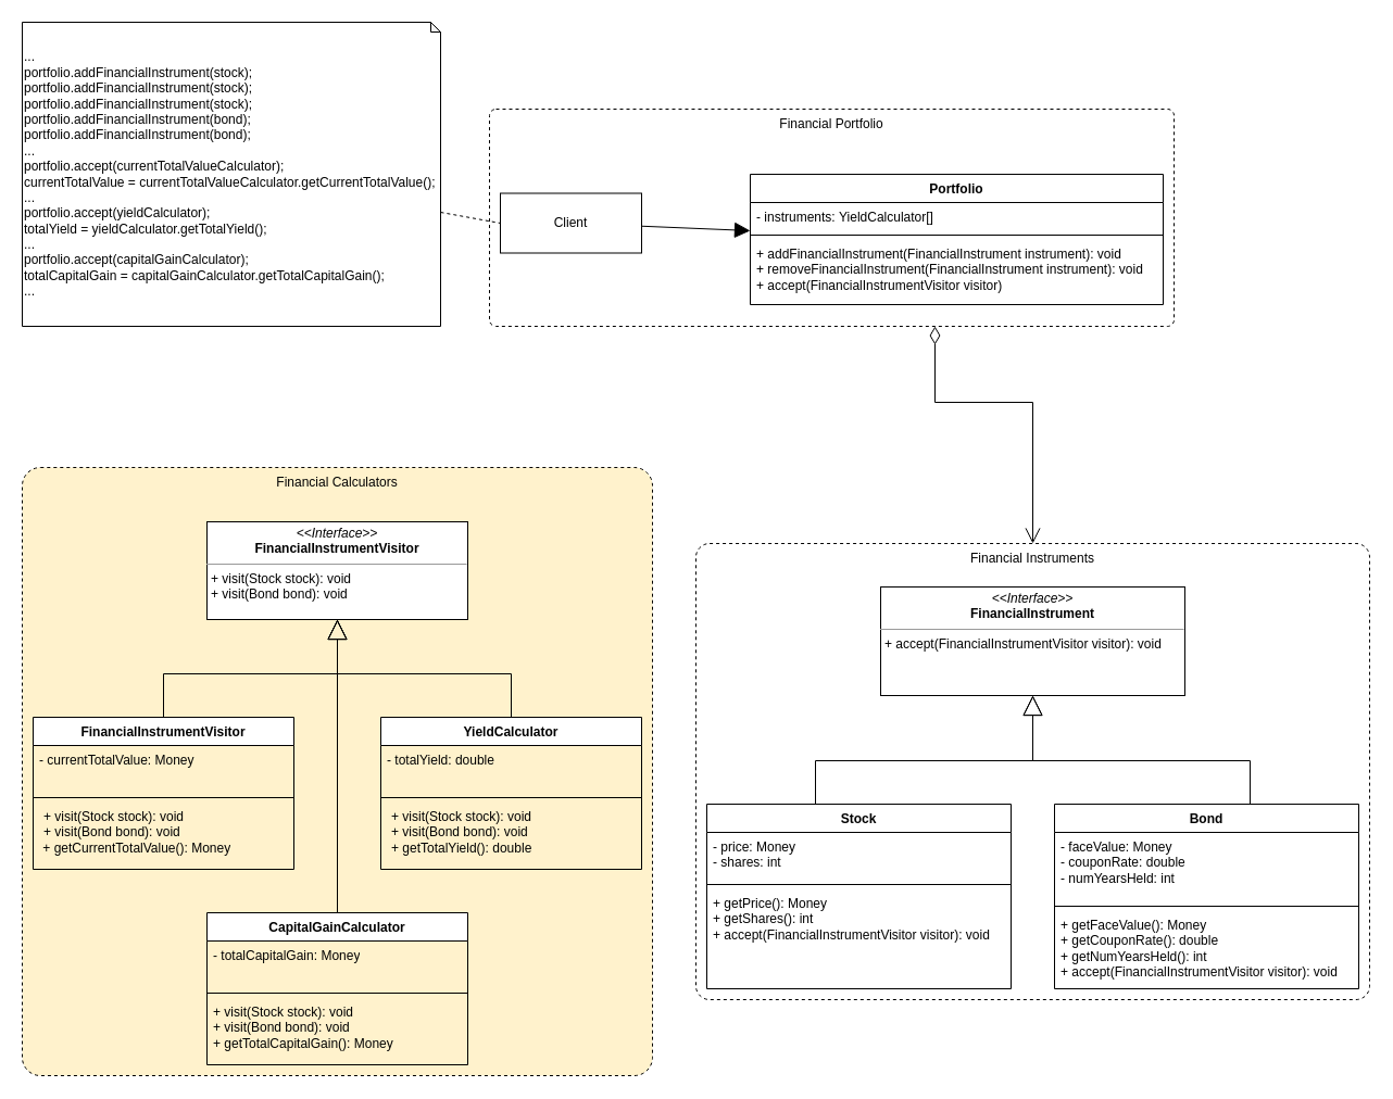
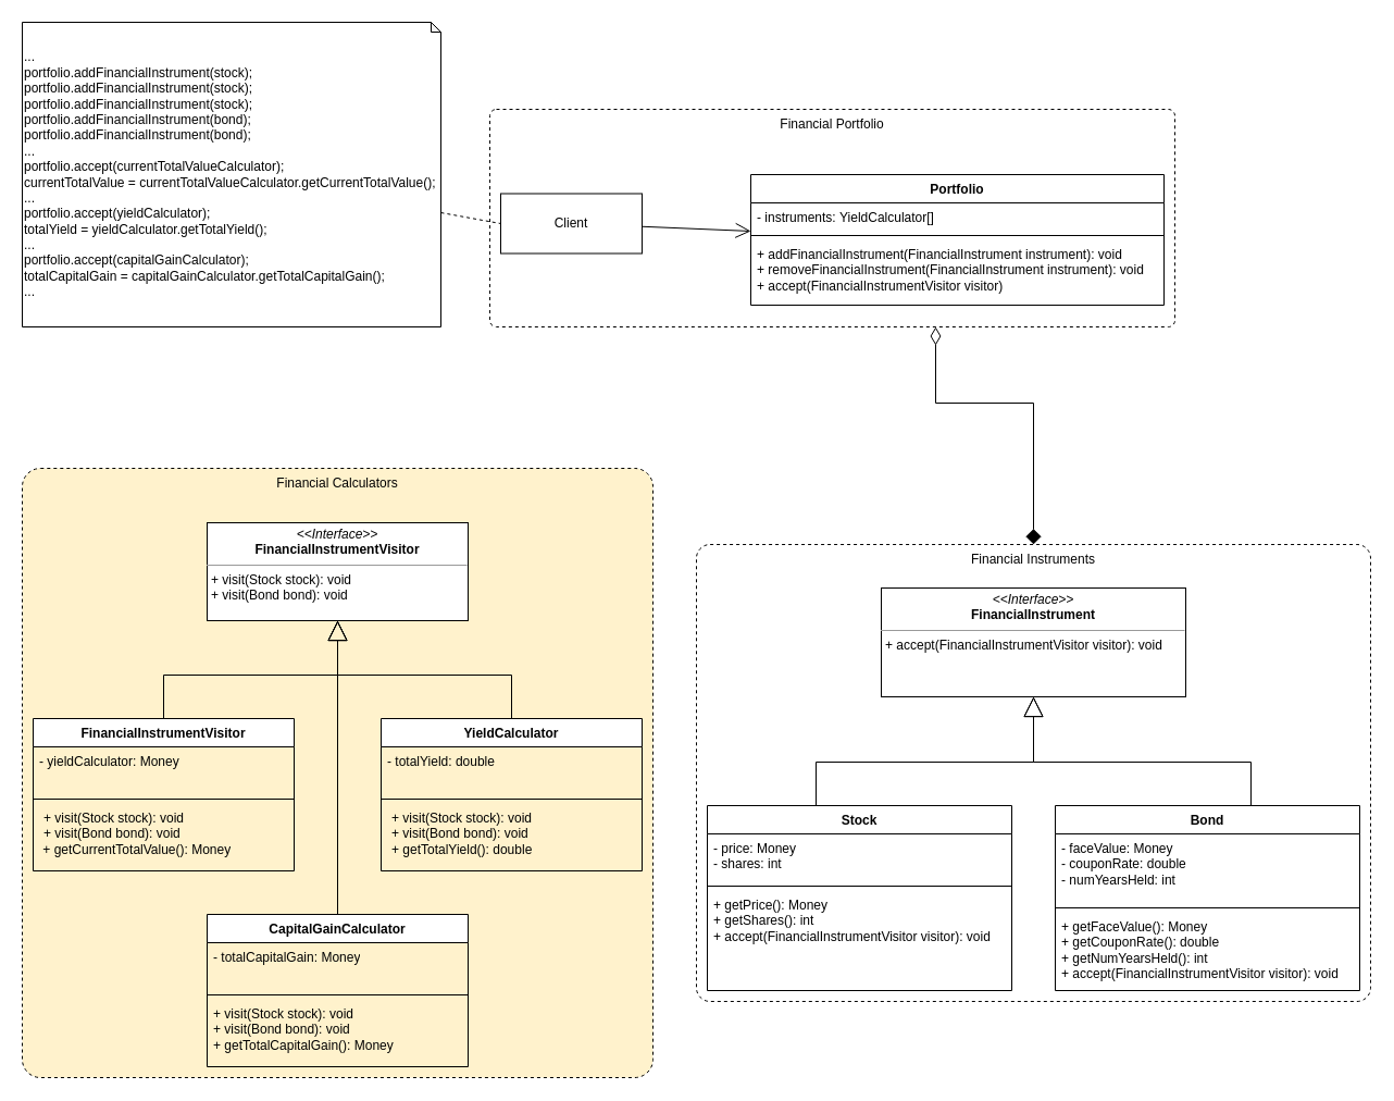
  <mxCell id="0" />
  <mxCell id="1" parent="0" />
  <mxCell id="2" value="Financial Portfolio" style="rounded=1;whiteSpace=wrap;html=1;dashed=1;verticalAlign=top;arcSize=3;" vertex="1" parent="1"><mxGeometry x="450" y="100" width="630" height="200" as="geometry" /></mxCell>
  <mxCell id="3" value="Financial Instruments" style="rounded=1;whiteSpace=wrap;html=1;dashed=1;verticalAlign=top;arcSize=3;" vertex="1" parent="1"><mxGeometry x="640" y="500" width="620" height="420" as="geometry" /></mxCell>
  <mxCell id="4" value="Financial Calculators" style="rounded=1;whiteSpace=wrap;html=1;dashed=1;verticalAlign=top;arcSize=3;fillColor=#fff2cc;" vertex="1" parent="1"><mxGeometry x="20" y="430" width="580" height="560" as="geometry" /></mxCell>
  <mxCell id="5" value="&lt;p style=&quot;margin:0px;margin-top:4px;text-align:center;&quot;&gt;&lt;i&gt;&amp;lt;&amp;lt;Interface&amp;gt;&amp;gt;&lt;/i&gt;&lt;br&gt;&lt;b&gt;FinancialInstrument&lt;/b&gt;&lt;br&gt;&lt;/p&gt;&lt;hr size=&quot;1&quot;&gt;&lt;p style=&quot;margin:0px;margin-left:4px;&quot;&gt;&lt;/p&gt;&lt;p style=&quot;margin:0px;margin-left:4px;&quot;&gt;+ accept(FinancialInstrumentVisitor visitor): void&lt;/p&gt;" style="verticalAlign=top;align=left;overflow=fill;fontSize=12;fontFamily=Helvetica;html=1;whiteSpace=wrap;" vertex="1" parent="1"><mxGeometry x="810" y="540" width="280" height="100" as="geometry" /></mxCell>
  <mxCell id="6" value="Stock" style="swimlane;fontStyle=1;align=center;verticalAlign=top;childLayout=stackLayout;horizontal=1;startSize=26;horizontalStack=0;resizeParent=1;resizeParentMax=0;resizeLast=0;collapsible=1;marginBottom=0;whiteSpace=wrap;html=1;" vertex="1" parent="1"><mxGeometry x="650" y="740" width="280" height="170" as="geometry" /></mxCell>
  <mxCell id="7" value="- price: Money&lt;br&gt;- shares: int" style="text;strokeColor=none;fillColor=none;align=left;verticalAlign=top;spacingLeft=4;spacingRight=4;overflow=hidden;rotatable=0;points=[[0,0.5],[1,0.5]];portConstraint=eastwest;whiteSpace=wrap;html=1;" vertex="1" parent="6"><mxGeometry y="26" width="280" height="44" as="geometry" /></mxCell>
  <mxCell id="8" value="" style="line;strokeWidth=1;fillColor=none;align=left;verticalAlign=middle;spacingTop=-1;spacingLeft=3;spacingRight=3;rotatable=0;labelPosition=right;points=[];portConstraint=eastwest;strokeColor=inherit;" vertex="1" parent="6"><mxGeometry y="70" width="280" height="8" as="geometry" /></mxCell>
  <mxCell id="9" value="+ getPrice(): Money&lt;br&gt;+ getShares(): int&lt;br&gt;+ accept(FinancialInstrumentVisitor visitor): void" style="text;strokeColor=none;fillColor=none;align=left;verticalAlign=top;spacingLeft=4;spacingRight=4;overflow=hidden;rotatable=0;points=[[0,0.5],[1,0.5]];portConstraint=eastwest;whiteSpace=wrap;html=1;" vertex="1" parent="6"><mxGeometry y="78" width="280" height="92" as="geometry" /></mxCell>
  <mxCell id="10" value="Bond" style="swimlane;fontStyle=1;align=center;verticalAlign=top;childLayout=stackLayout;horizontal=1;startSize=26;horizontalStack=0;resizeParent=1;resizeParentMax=0;resizeLast=0;collapsible=1;marginBottom=0;whiteSpace=wrap;html=1;" vertex="1" parent="1"><mxGeometry x="970" y="740" width="280" height="170" as="geometry" /></mxCell>
  <mxCell id="11" value="-&amp;nbsp;faceValue:&amp;nbsp;Money&lt;br&gt;-&amp;nbsp;couponRate:&amp;nbsp;double&lt;br&gt;-&amp;nbsp;numYearsHeld:&amp;nbsp;int" style="text;strokeColor=none;fillColor=none;align=left;verticalAlign=top;spacingLeft=4;spacingRight=4;overflow=hidden;rotatable=0;points=[[0,0.5],[1,0.5]];portConstraint=eastwest;whiteSpace=wrap;html=1;" vertex="1" parent="10"><mxGeometry y="26" width="280" height="64" as="geometry" /></mxCell>
  <mxCell id="12" value="" style="line;strokeWidth=1;fillColor=none;align=left;verticalAlign=middle;spacingTop=-1;spacingLeft=3;spacingRight=3;rotatable=0;labelPosition=right;points=[];portConstraint=eastwest;strokeColor=inherit;" vertex="1" parent="10"><mxGeometry y="90" width="280" height="8" as="geometry" /></mxCell>
  <mxCell id="13" value="+ getFaceValue():&amp;nbsp;Money&lt;br&gt;+&amp;nbsp;getCouponRate():&amp;nbsp;double&lt;br&gt;+&amp;nbsp;getNumYearsHeld(): int&lt;br&gt;+ accept(FinancialInstrumentVisitor visitor): void" style="text;strokeColor=none;fillColor=none;align=left;verticalAlign=top;spacingLeft=4;spacingRight=4;overflow=hidden;rotatable=0;points=[[0,0.5],[1,0.5]];portConstraint=eastwest;whiteSpace=wrap;html=1;" vertex="1" parent="10"><mxGeometry y="98" width="280" height="72" as="geometry" /></mxCell>
  <mxCell id="14" value="" style="endArrow=block;endSize=16;endFill=0;html=1;rounded=0;edgeStyle=orthogonalEdgeStyle;" edge="1" parent="1" source="6" target="5"><mxGeometry width="160" relative="1" as="geometry"><mxPoint x="660" y="710" as="sourcePoint" /><mxPoint x="820" y="710" as="targetPoint" /><Array as="points"><mxPoint x="750" y="700" /><mxPoint x="950" y="700" /></Array><mxPoint as="offset" /></mxGeometry></mxCell>
  <mxCell id="15" value="" style="endArrow=block;endSize=16;endFill=0;html=1;rounded=0;edgeStyle=orthogonalEdgeStyle;" edge="1" parent="1" source="10" target="5"><mxGeometry width="160" relative="1" as="geometry"><mxPoint x="760" y="750" as="sourcePoint" /><mxPoint x="960" y="650" as="targetPoint" /><Array as="points"><mxPoint x="1150" y="700" /><mxPoint x="950" y="700" /></Array><mxPoint as="offset" /></mxGeometry></mxCell>
  <mxCell id="16" value="&lt;p style=&quot;margin:0px;margin-top:4px;text-align:center;&quot;&gt;&lt;i&gt;&amp;lt;&amp;lt;Interface&amp;gt;&amp;gt;&lt;/i&gt;&lt;br&gt;&lt;b&gt;FinancialInstrumentVisitor&lt;/b&gt;&lt;br&gt;&lt;/p&gt;&lt;hr size=&quot;1&quot;&gt;&lt;p style=&quot;margin:0px;margin-left:4px;&quot;&gt;&lt;/p&gt;&lt;p style=&quot;margin:0px;margin-left:4px;&quot;&gt;+ visit(Stock stock): void&lt;/p&gt;&lt;p style=&quot;margin:0px;margin-left:4px;&quot;&gt;+ visit(Bond bond): void&lt;br&gt;&lt;/p&gt;" style="verticalAlign=top;align=left;overflow=fill;fontSize=12;fontFamily=Helvetica;html=1;whiteSpace=wrap;" vertex="1" parent="1"><mxGeometry x="190" y="480" width="240" height="90" as="geometry" /></mxCell>
  <mxCell id="17" value="FinancialInstrumentVisitor" style="swimlane;fontStyle=1;align=center;verticalAlign=top;childLayout=stackLayout;horizontal=1;startSize=26;horizontalStack=0;resizeParent=1;resizeParentMax=0;resizeLast=0;collapsible=1;marginBottom=0;whiteSpace=wrap;html=1;" vertex="1" parent="1"><mxGeometry x="30" y="660" width="240" height="140" as="geometry" /></mxCell>
- <mxCell id="18" value="- currentTotalValue: Money" style="text;strokeColor=none;fillColor=none;align=left;verticalAlign=top;spacingLeft=4;spacingRight=4;overflow=hidden;rotatable=0;points=[[0,0.5],[1,0.5]];portConstraint=eastwest;whiteSpace=wrap;html=1;" vertex="1" parent="17"><mxGeometry y="26" width="240" height="44" as="geometry" /></mxCell>
+ <mxCell id="18" value="- yieldCalculator: Money" style="text;strokeColor=none;fillColor=none;align=left;verticalAlign=top;spacingLeft=4;spacingRight=4;overflow=hidden;rotatable=0;points=[[0,0.5],[1,0.5]];portConstraint=eastwest;whiteSpace=wrap;html=1;" vertex="1" parent="17"><mxGeometry y="26" width="240" height="44" as="geometry" /></mxCell>
  <mxCell id="19" value="" style="line;strokeWidth=1;fillColor=none;align=left;verticalAlign=middle;spacingTop=-1;spacingLeft=3;spacingRight=3;rotatable=0;labelPosition=right;points=[];portConstraint=eastwest;strokeColor=inherit;" vertex="1" parent="17"><mxGeometry y="70" width="240" height="8" as="geometry" /></mxCell>
  <mxCell id="20" value="&lt;p style=&quot;border-color: var(--border-color); margin: 0px 0px 0px 4px;&quot;&gt;+ visit(Stock stock): void&lt;/p&gt;&lt;p style=&quot;border-color: var(--border-color); margin: 0px 0px 0px 4px;&quot;&gt;+ visit(Bond bond): void&lt;/p&gt;&amp;nbsp;+ getCurrentTotalValue(): Money" style="text;strokeColor=none;fillColor=none;align=left;verticalAlign=top;spacingLeft=4;spacingRight=4;overflow=hidden;rotatable=0;points=[[0,0.5],[1,0.5]];portConstraint=eastwest;whiteSpace=wrap;html=1;" vertex="1" parent="17"><mxGeometry y="78" width="240" height="62" as="geometry" /></mxCell>
  <mxCell id="21" value="YieldCalculator" style="swimlane;fontStyle=1;align=center;verticalAlign=top;childLayout=stackLayout;horizontal=1;startSize=26;horizontalStack=0;resizeParent=1;resizeParentMax=0;resizeLast=0;collapsible=1;marginBottom=0;whiteSpace=wrap;html=1;" vertex="1" parent="1"><mxGeometry x="350" y="660" width="240" height="140" as="geometry" /></mxCell>
  <mxCell id="22" value="- totalYield: double&lt;br&gt;" style="text;strokeColor=none;fillColor=none;align=left;verticalAlign=top;spacingLeft=4;spacingRight=4;overflow=hidden;rotatable=0;points=[[0,0.5],[1,0.5]];portConstraint=eastwest;whiteSpace=wrap;html=1;" vertex="1" parent="21"><mxGeometry y="26" width="240" height="44" as="geometry" /></mxCell>
  <mxCell id="23" value="" style="line;strokeWidth=1;fillColor=none;align=left;verticalAlign=middle;spacingTop=-1;spacingLeft=3;spacingRight=3;rotatable=0;labelPosition=right;points=[];portConstraint=eastwest;strokeColor=inherit;" vertex="1" parent="21"><mxGeometry y="70" width="240" height="8" as="geometry" /></mxCell>
  <mxCell id="24" value="&lt;p style=&quot;border-color: var(--border-color); margin: 0px 0px 0px 4px;&quot;&gt;+ visit(Stock stock): void&lt;/p&gt;&lt;p style=&quot;border-color: var(--border-color); margin: 0px 0px 0px 4px;&quot;&gt;+ visit(Bond bond): void&lt;/p&gt;&lt;p style=&quot;border-color: var(--border-color); margin: 0px 0px 0px 4px;&quot;&gt;+&amp;nbsp;getTotalYield(): double&lt;/p&gt;" style="text;strokeColor=none;fillColor=none;align=left;verticalAlign=top;spacingLeft=4;spacingRight=4;overflow=hidden;rotatable=0;points=[[0,0.5],[1,0.5]];portConstraint=eastwest;whiteSpace=wrap;html=1;" vertex="1" parent="21"><mxGeometry y="78" width="240" height="62" as="geometry" /></mxCell>
  <mxCell id="25" value="CapitalGainCalculator" style="swimlane;fontStyle=1;align=center;verticalAlign=top;childLayout=stackLayout;horizontal=1;startSize=26;horizontalStack=0;resizeParent=1;resizeParentMax=0;resizeLast=0;collapsible=1;marginBottom=0;whiteSpace=wrap;html=1;" vertex="1" parent="1"><mxGeometry x="190" y="840" width="240" height="140" as="geometry" /></mxCell>
  <mxCell id="26" value="- totalCapitalGain: Money&lt;br&gt;" style="text;strokeColor=none;fillColor=none;align=left;verticalAlign=top;spacingLeft=4;spacingRight=4;overflow=hidden;rotatable=0;points=[[0,0.5],[1,0.5]];portConstraint=eastwest;whiteSpace=wrap;html=1;" vertex="1" parent="25"><mxGeometry y="26" width="240" height="44" as="geometry" /></mxCell>
  <mxCell id="27" value="" style="line;strokeWidth=1;fillColor=none;align=left;verticalAlign=middle;spacingTop=-1;spacingLeft=3;spacingRight=3;rotatable=0;labelPosition=right;points=[];portConstraint=eastwest;strokeColor=inherit;" vertex="1" parent="25"><mxGeometry y="70" width="240" height="8" as="geometry" /></mxCell>
  <mxCell id="28" value="&lt;div&gt;+ visit(Stock stock): void&lt;/div&gt;&lt;div&gt;&lt;span style=&quot;background-color: initial;&quot;&gt;+ visit(Bond bond): void&lt;/span&gt;&lt;br&gt;&lt;/div&gt;&lt;div&gt;&lt;span style=&quot;background-color: initial;&quot;&gt;+ getTotalCapitalGain(): Money&lt;/span&gt;&lt;/div&gt;" style="text;strokeColor=none;fillColor=none;align=left;verticalAlign=top;spacingLeft=4;spacingRight=4;overflow=hidden;rotatable=0;points=[[0,0.5],[1,0.5]];portConstraint=eastwest;whiteSpace=wrap;html=1;" vertex="1" parent="25"><mxGeometry y="78" width="240" height="62" as="geometry" /></mxCell>
  <mxCell id="29" value="" style="endArrow=block;endSize=16;endFill=0;html=1;rounded=0;edgeStyle=orthogonalEdgeStyle;" edge="1" parent="1" source="17" target="16"><mxGeometry width="160" relative="1" as="geometry"><mxPoint x="340" y="1060" as="sourcePoint" /><mxPoint x="540" y="960" as="targetPoint" /><Array as="points"><mxPoint x="150" y="620" /><mxPoint x="310" y="620" /></Array><mxPoint as="offset" /></mxGeometry></mxCell>
  <mxCell id="30" value="" style="endArrow=block;endSize=16;endFill=0;html=1;rounded=0;edgeStyle=orthogonalEdgeStyle;" edge="1" parent="1" source="21" target="16"><mxGeometry width="160" relative="1" as="geometry"><mxPoint x="160" y="650" as="sourcePoint" /><mxPoint x="320" y="580" as="targetPoint" /><Array as="points"><mxPoint x="470" y="620" /><mxPoint x="310" y="620" /></Array><mxPoint as="offset" /></mxGeometry></mxCell>
  <mxCell id="31" value="" style="endArrow=block;endSize=16;endFill=0;html=1;rounded=0;edgeStyle=orthogonalEdgeStyle;" edge="1" parent="1" source="25" target="16"><mxGeometry width="160" relative="1" as="geometry"><mxPoint x="480" y="650" as="sourcePoint" /><mxPoint x="320" y="580" as="targetPoint" /><Array as="points"><mxPoint x="310" y="620" /><mxPoint x="310" y="620" /></Array><mxPoint as="offset" /></mxGeometry></mxCell>
  <mxCell id="32" value="Portfolio" style="swimlane;fontStyle=1;align=center;verticalAlign=top;childLayout=stackLayout;horizontal=1;startSize=26;horizontalStack=0;resizeParent=1;resizeParentMax=0;resizeLast=0;collapsible=1;marginBottom=0;whiteSpace=wrap;html=1;" vertex="1" parent="1"><mxGeometry x="690" y="160" width="380" height="120" as="geometry" /></mxCell>
  <mxCell id="33" value="- instruments:&amp;nbsp;YieldCalculator[]" style="text;strokeColor=none;fillColor=none;align=left;verticalAlign=top;spacingLeft=4;spacingRight=4;overflow=hidden;rotatable=0;points=[[0,0.5],[1,0.5]];portConstraint=eastwest;whiteSpace=wrap;html=1;" vertex="1" parent="32"><mxGeometry y="26" width="380" height="26" as="geometry" /></mxCell>
  <mxCell id="34" value="" style="line;strokeWidth=1;fillColor=none;align=left;verticalAlign=middle;spacingTop=-1;spacingLeft=3;spacingRight=3;rotatable=0;labelPosition=right;points=[];portConstraint=eastwest;strokeColor=inherit;" vertex="1" parent="32"><mxGeometry y="52" width="380" height="8" as="geometry" /></mxCell>
  <mxCell id="35" value="+ addFinancialInstrument(FinancialInstrument instrument): void&lt;br&gt;+ removeFinancialInstrument(FinancialInstrument instrument): void&lt;br&gt;+ accept(FinancialInstrumentVisitor visitor)" style="text;strokeColor=none;fillColor=none;align=left;verticalAlign=top;spacingLeft=4;spacingRight=4;overflow=hidden;rotatable=0;points=[[0,0.5],[1,0.5]];portConstraint=eastwest;whiteSpace=wrap;html=1;" vertex="1" parent="32"><mxGeometry y="60" width="380" height="60" as="geometry" /></mxCell>
- <mxCell id="36" value="" style="endArrow=open;html=1;endSize=12;startArrow=diamondThin;startSize=14;startFill=0;edgeStyle=orthogonalEdgeStyle;align=left;verticalAlign=bottom;rounded=0;" edge="1" parent="1" source="2" target="3"><mxGeometry x="-1" y="3" relative="1" as="geometry"><mxPoint x="500" y="350" as="sourcePoint" /><mxPoint x="660" y="350" as="targetPoint" /><Array as="points"><mxPoint x="860" y="370" /><mxPoint x="950" y="370" /></Array></mxGeometry></mxCell>
+ <mxCell id="36" value="" style="endArrow=diamond;html=1;endSize=12;startArrow=diamondThin;startSize=14;startFill=0;edgeStyle=orthogonalEdgeStyle;align=left;verticalAlign=bottom;rounded=0;" edge="1" parent="1" source="2" target="3"><mxGeometry x="-1" y="3" relative="1" as="geometry"><mxPoint x="500" y="350" as="sourcePoint" /><mxPoint x="660" y="350" as="targetPoint" /><Array as="points"><mxPoint x="860" y="370" /><mxPoint x="950" y="370" /></Array></mxGeometry></mxCell>
  <mxCell id="37" value="Client" style="html=1;whiteSpace=wrap;" vertex="1" parent="1"><mxGeometry x="460" y="177.5" width="130" height="55" as="geometry" /></mxCell>
- <mxCell id="38" value="" style="endArrow=block;endFill=1;endSize=12;html=1;rounded=0;" edge="1" parent="1" source="37" target="32"><mxGeometry width="160" relative="1" as="geometry"><mxPoint x="420" y="310" as="sourcePoint" /><mxPoint x="580" y="310" as="targetPoint" /></mxGeometry></mxCell>
+ <mxCell id="38" value="" style="endArrow=open;endFill=1;endSize=12;html=1;rounded=0;" edge="1" parent="1" source="37" target="32"><mxGeometry width="160" relative="1" as="geometry"><mxPoint x="420" y="310" as="sourcePoint" /><mxPoint x="580" y="310" as="targetPoint" /></mxGeometry></mxCell>
  <mxCell id="39" value="&lt;div&gt;...&lt;/div&gt;&lt;div&gt;portfolio.addFinancialInstrument(stock);&lt;/div&gt;&lt;div&gt;portfolio.addFinancialInstrument(stock);&lt;/div&gt;&lt;div&gt;portfolio.addFinancialInstrument(stock);&lt;/div&gt;&lt;div&gt;portfolio.addFinancialInstrument(bond);&lt;/div&gt;&lt;div&gt;portfolio.addFinancialInstrument(bond);&lt;/div&gt;&lt;div&gt;...&lt;/div&gt;&lt;div&gt;portfolio.accept(currentTotalValueCalculator);&lt;/div&gt;&lt;div&gt;currentTotalValue = currentTotalValueCalculator.getCurrentTotalValue();&lt;/div&gt;&lt;div&gt;...&lt;/div&gt;&lt;div&gt;portfolio.accept(yieldCalculator);&lt;/div&gt;&lt;div&gt;totalYield = yieldCalculator.getTotalYield();&lt;/div&gt;&lt;div&gt;...&lt;/div&gt;&lt;div&gt;portfolio.accept(capitalGainCalculator);&lt;/div&gt;&lt;div&gt;totalCapitalGain = capitalGainCalculator.getTotalCapitalGain();&lt;/div&gt;&lt;div&gt;...&lt;/div&gt;" style="shape=note;whiteSpace=wrap;html=1;backgroundOutline=1;darkOpacity=0.05;size=9;align=left;verticalAlign=middle;" vertex="1" parent="1"><mxGeometry x="20" y="20" width="385" height="280" as="geometry" /></mxCell>
  <mxCell id="40" value="" style="endArrow=none;dashed=1;html=1;rounded=0;entryX=0;entryY=0.5;entryDx=0;entryDy=0;" edge="1" parent="1" source="39" target="37"><mxGeometry width="50" height="50" relative="1" as="geometry"><mxPoint x="410" y="210" as="sourcePoint" /><mxPoint x="460" y="160" as="targetPoint" /></mxGeometry></mxCell>
